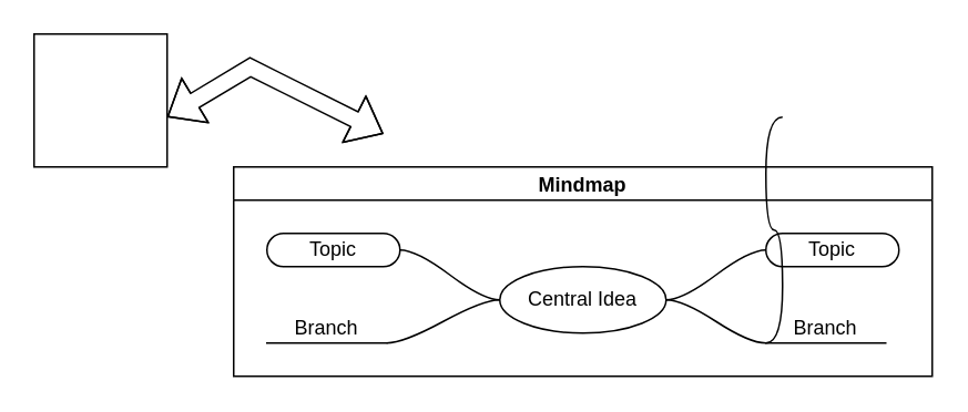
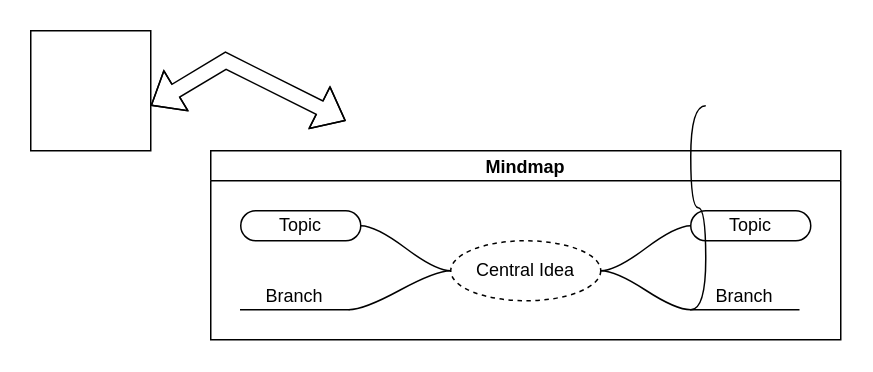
  <mxCell id="0" />
  <mxCell id="1" parent="0" />
  <mxCell id="2" value="" style="whiteSpace=wrap;html=1;aspect=fixed;labelBackgroundColor=none;" vertex="1" parent="1"><mxGeometry x="20" y="20" width="80" height="80" as="geometry" /></mxCell>
  <mxCell id="3" value="" style="shape=flexArrow;endArrow=classic;startArrow=classic;html=1;rounded=0;labelBackgroundColor=none;fontColor=default;" edge="1" parent="1"><mxGeometry width="100" height="100" relative="1" as="geometry"><mxPoint x="100" y="70" as="sourcePoint" /><mxPoint x="230" y="80" as="targetPoint" /><Array as="points"><mxPoint x="150" y="40" /></Array></mxGeometry></mxCell>
  <mxCell id="4" value="Mindmap" style="swimlane;startSize=20;horizontal=1;containerType=tree;" vertex="1" parent="1"><mxGeometry x="140" y="100" width="420" height="126" as="geometry" /></mxCell>
  <mxCell id="5" value="" style="edgeStyle=entityRelationEdgeStyle;startArrow=none;endArrow=none;segment=10;curved=1;sourcePerimeterSpacing=0;targetPerimeterSpacing=0;rounded=0;" edge="1" parent="4" source="9" target="10"><mxGeometry relative="1" as="geometry" /></mxCell>
  <mxCell id="6" value="" style="edgeStyle=entityRelationEdgeStyle;startArrow=none;endArrow=none;segment=10;curved=1;sourcePerimeterSpacing=0;targetPerimeterSpacing=0;rounded=0;" edge="1" parent="4" source="9" target="12"><mxGeometry relative="1" as="geometry" /></mxCell>
  <mxCell id="7" value="" style="edgeStyle=entityRelationEdgeStyle;startArrow=none;endArrow=none;segment=10;curved=1;sourcePerimeterSpacing=0;targetPerimeterSpacing=0;rounded=0;" edge="1" parent="4" source="9" target="13"><mxGeometry relative="1" as="geometry" /></mxCell>
  <mxCell id="8" value="" style="edgeStyle=entityRelationEdgeStyle;startArrow=none;endArrow=none;segment=10;curved=1;sourcePerimeterSpacing=0;targetPerimeterSpacing=0;rounded=0;" edge="1" parent="4" source="9" target="14"><mxGeometry relative="1" as="geometry" /></mxCell>
- <mxCell id="9" value="Central Idea" style="ellipse;whiteSpace=wrap;html=1;align=center;treeFolding=1;treeMoving=1;newEdgeStyle={&quot;edgeStyle&quot;:&quot;entityRelationEdgeStyle&quot;,&quot;startArrow&quot;:&quot;none&quot;,&quot;endArrow&quot;:&quot;none&quot;,&quot;segment&quot;:10,&quot;curved&quot;:1,&quot;sourcePerimeterSpacing&quot;:0,&quot;targetPerimeterSpacing&quot;:0};" vertex="1" parent="4"><mxGeometry x="160" y="60" width="100" height="40" as="geometry" /></mxCell>
+ <mxCell id="9" value="Central Idea" style="ellipse;whiteSpace=wrap;html=1;align=center;treeFolding=1;treeMoving=1;newEdgeStyle={&quot;edgeStyle&quot;:&quot;entityRelationEdgeStyle&quot;,&quot;startArrow&quot;:&quot;none&quot;,&quot;endArrow&quot;:&quot;none&quot;,&quot;segment&quot;:10,&quot;curved&quot;:1,&quot;sourcePerimeterSpacing&quot;:0,&quot;targetPerimeterSpacing&quot;:0};dashed=1;" vertex="1" parent="4"><mxGeometry x="160" y="60" width="100" height="40" as="geometry" /></mxCell>
  <mxCell id="10" value="Topic" style="whiteSpace=wrap;html=1;rounded=1;arcSize=50;align=center;verticalAlign=middle;strokeWidth=1;autosize=1;spacing=4;treeFolding=1;treeMoving=1;newEdgeStyle={&quot;edgeStyle&quot;:&quot;entityRelationEdgeStyle&quot;,&quot;startArrow&quot;:&quot;none&quot;,&quot;endArrow&quot;:&quot;none&quot;,&quot;segment&quot;:10,&quot;curved&quot;:1,&quot;sourcePerimeterSpacing&quot;:0,&quot;targetPerimeterSpacing&quot;:0};" vertex="1" parent="4"><mxGeometry x="320" y="40" width="80" height="20" as="geometry" /></mxCell>
  <mxCell id="11" style="edgeStyle=entityRelationEdgeStyle;rounded=0;orthogonalLoop=1;jettySize=auto;html=1;startArrow=none;endArrow=none;segment=10;curved=1;sourcePerimeterSpacing=0;targetPerimeterSpacing=0;exitX=0;exitY=1;exitDx=0;exitDy=0;" edge="1" parent="4" source="12"><mxGeometry relative="1" as="geometry"><mxPoint x="330" y="-30" as="targetPoint" /></mxGeometry></mxCell>
  <mxCell id="12" value="Branch" style="whiteSpace=wrap;html=1;shape=partialRectangle;top=0;left=0;bottom=1;right=0;points=[[0,1],[1,1]];fillColor=none;align=center;verticalAlign=bottom;routingCenterY=0.5;snapToPoint=1;autosize=1;treeFolding=1;treeMoving=1;newEdgeStyle={&quot;edgeStyle&quot;:&quot;entityRelationEdgeStyle&quot;,&quot;startArrow&quot;:&quot;none&quot;,&quot;endArrow&quot;:&quot;none&quot;,&quot;segment&quot;:10,&quot;curved&quot;:1,&quot;sourcePerimeterSpacing&quot;:0,&quot;targetPerimeterSpacing&quot;:0};" vertex="1" parent="4"><mxGeometry x="320" y="80" width="72" height="26" as="geometry" /></mxCell>
  <mxCell id="13" value="Topic" style="whiteSpace=wrap;html=1;rounded=1;arcSize=50;align=center;verticalAlign=middle;strokeWidth=1;autosize=1;spacing=4;treeFolding=1;treeMoving=1;newEdgeStyle={&quot;edgeStyle&quot;:&quot;entityRelationEdgeStyle&quot;,&quot;startArrow&quot;:&quot;none&quot;,&quot;endArrow&quot;:&quot;none&quot;,&quot;segment&quot;:10,&quot;curved&quot;:1,&quot;sourcePerimeterSpacing&quot;:0,&quot;targetPerimeterSpacing&quot;:0};" vertex="1" parent="4"><mxGeometry x="20" y="40" width="80" height="20" as="geometry" /></mxCell>
  <mxCell id="14" value="Branch" style="whiteSpace=wrap;html=1;shape=partialRectangle;top=0;left=0;bottom=1;right=0;points=[[0,1],[1,1]];fillColor=none;align=center;verticalAlign=bottom;routingCenterY=0.5;snapToPoint=1;autosize=1;treeFolding=1;treeMoving=1;newEdgeStyle={&quot;edgeStyle&quot;:&quot;entityRelationEdgeStyle&quot;,&quot;startArrow&quot;:&quot;none&quot;,&quot;endArrow&quot;:&quot;none&quot;,&quot;segment&quot;:10,&quot;curved&quot;:1,&quot;sourcePerimeterSpacing&quot;:0,&quot;targetPerimeterSpacing&quot;:0};" vertex="1" parent="4"><mxGeometry x="20" y="80" width="72" height="26" as="geometry" /></mxCell>
